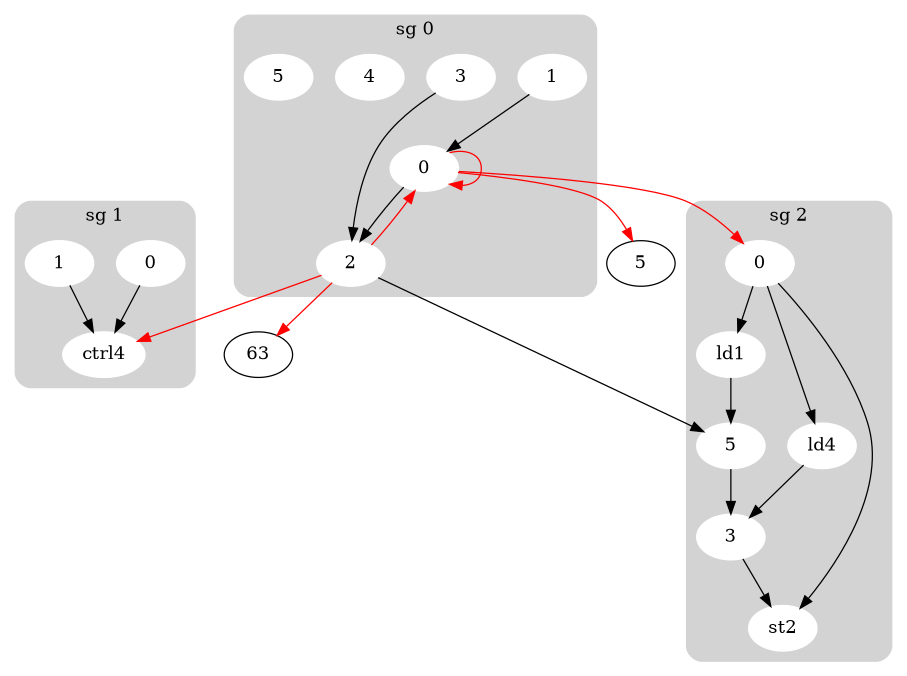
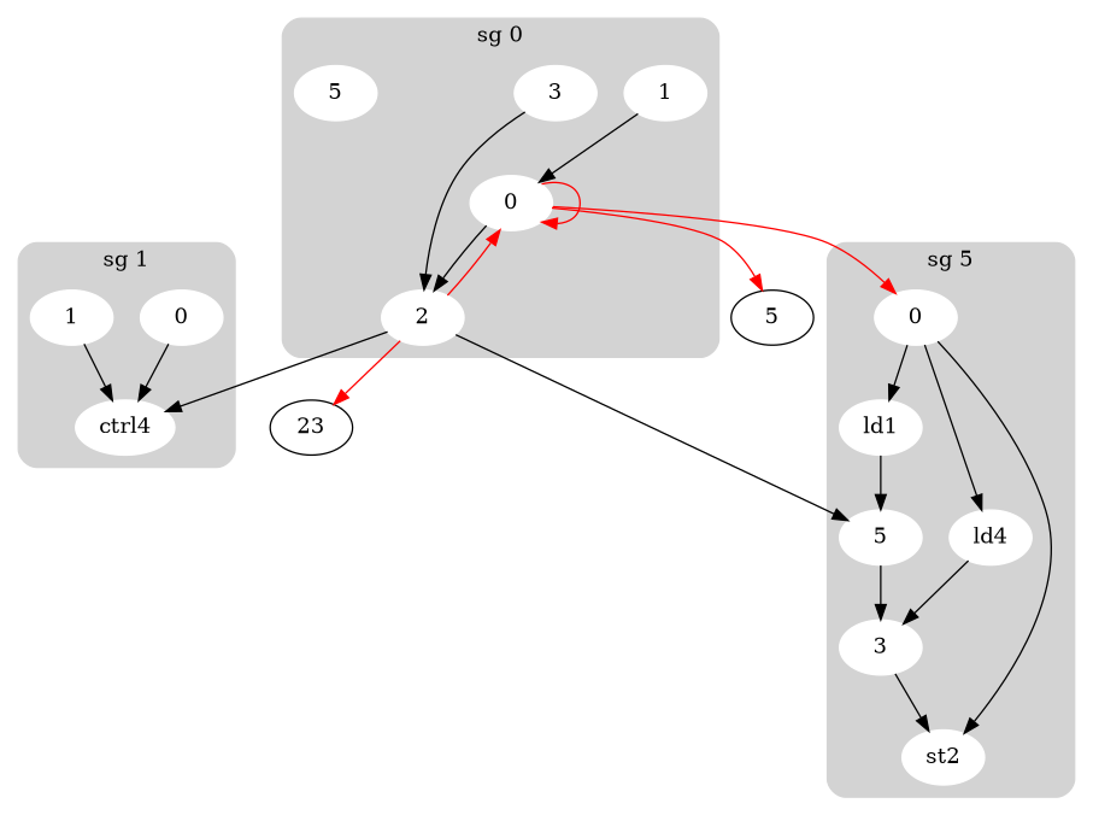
  digraph {
    compound=true
    node [color=white style=filled]
    edge [weight=0.5]
    n1 [label=0]
    n2 [label=ld1]
    n3 [label=st2]
    n4 [label=3]
    n5 [label=ld4]
    n6 [label=5]
    n7 [label=0]
    n8 [label=1]
    n9 [label=ctrl4]
    n10 [label=0]
    n11 [label=1]
    n12 [label=2]
    n13 [label=3]
-   n14 [label=4]
    n15 [label=5]
    5 [color="" style=""]
-   23 [label=63 color="" style=""]
+   23 [color="" style=""]
    subgraph cluster_1 {
      color=lightgrey
-     label="sg 2"
+     label="sg 5"
      style="filled,rounded"
      n1
      n2
      n3
      n4
      n5
      n6
    }
    subgraph cluster_2 {
      color=lightgrey
      label="sg 1"
      style="filled,rounded"
      n7
      n8
      n9
    }
    subgraph cluster_3 {
      color=lightgrey
      label="sg 0"
      style="filled,rounded"
      n10
      n11
      n12
      n13
-     n14
      n15
    }
    n1 -> n2
    n1 -> n3
    n1 -> n5
    n2 -> n6
    n4 -> n3
    n5 -> n4
    n6 -> n4
    n7 -> n9
    n8 -> n9
    n10 -> n1 [color=red]
    n10 -> n10 [color=red]
    n10 -> n12
    n10 -> 5 [color=red]
    n11 -> n10
    n12 -> n6
-   n12 -> n9 [color=red]
+   n12 -> n9
    n12 -> n10 [color=red]
    n12 -> 23 [color=red]
    n13 -> n12
  }
